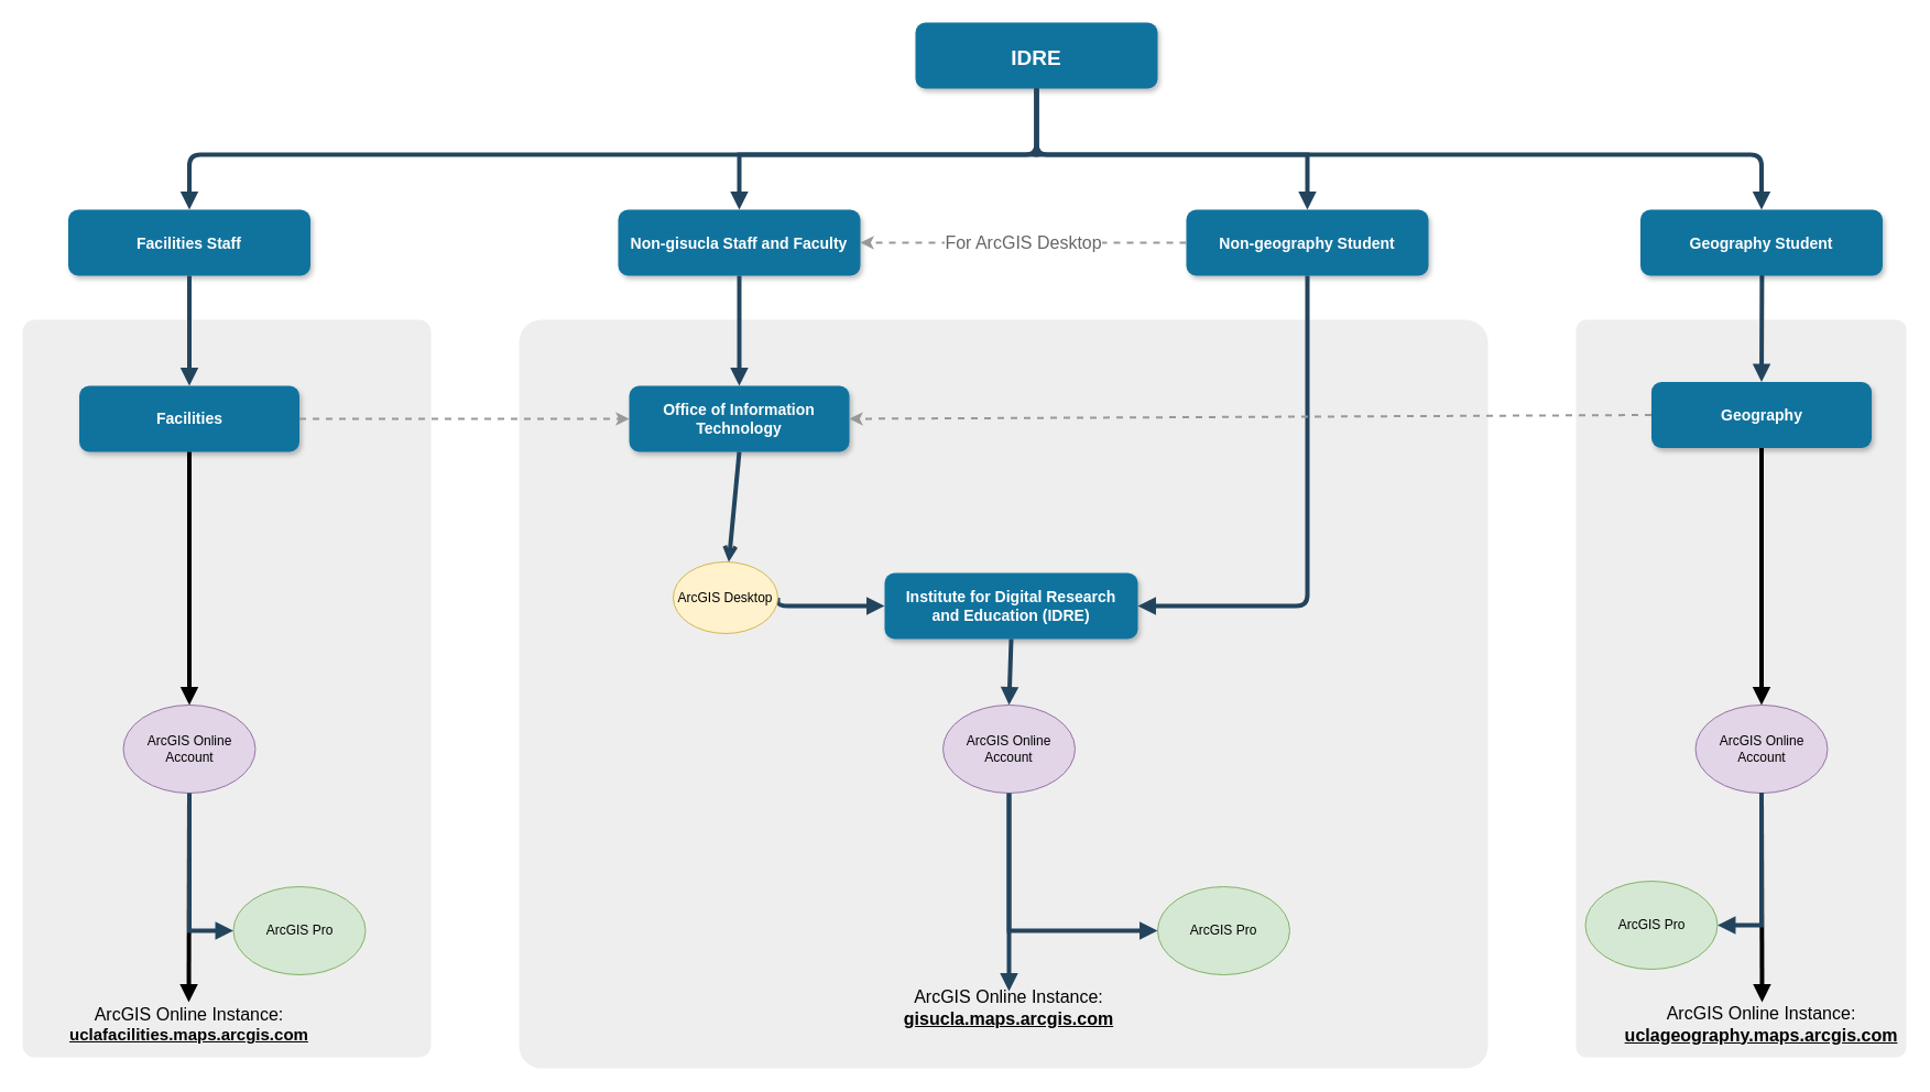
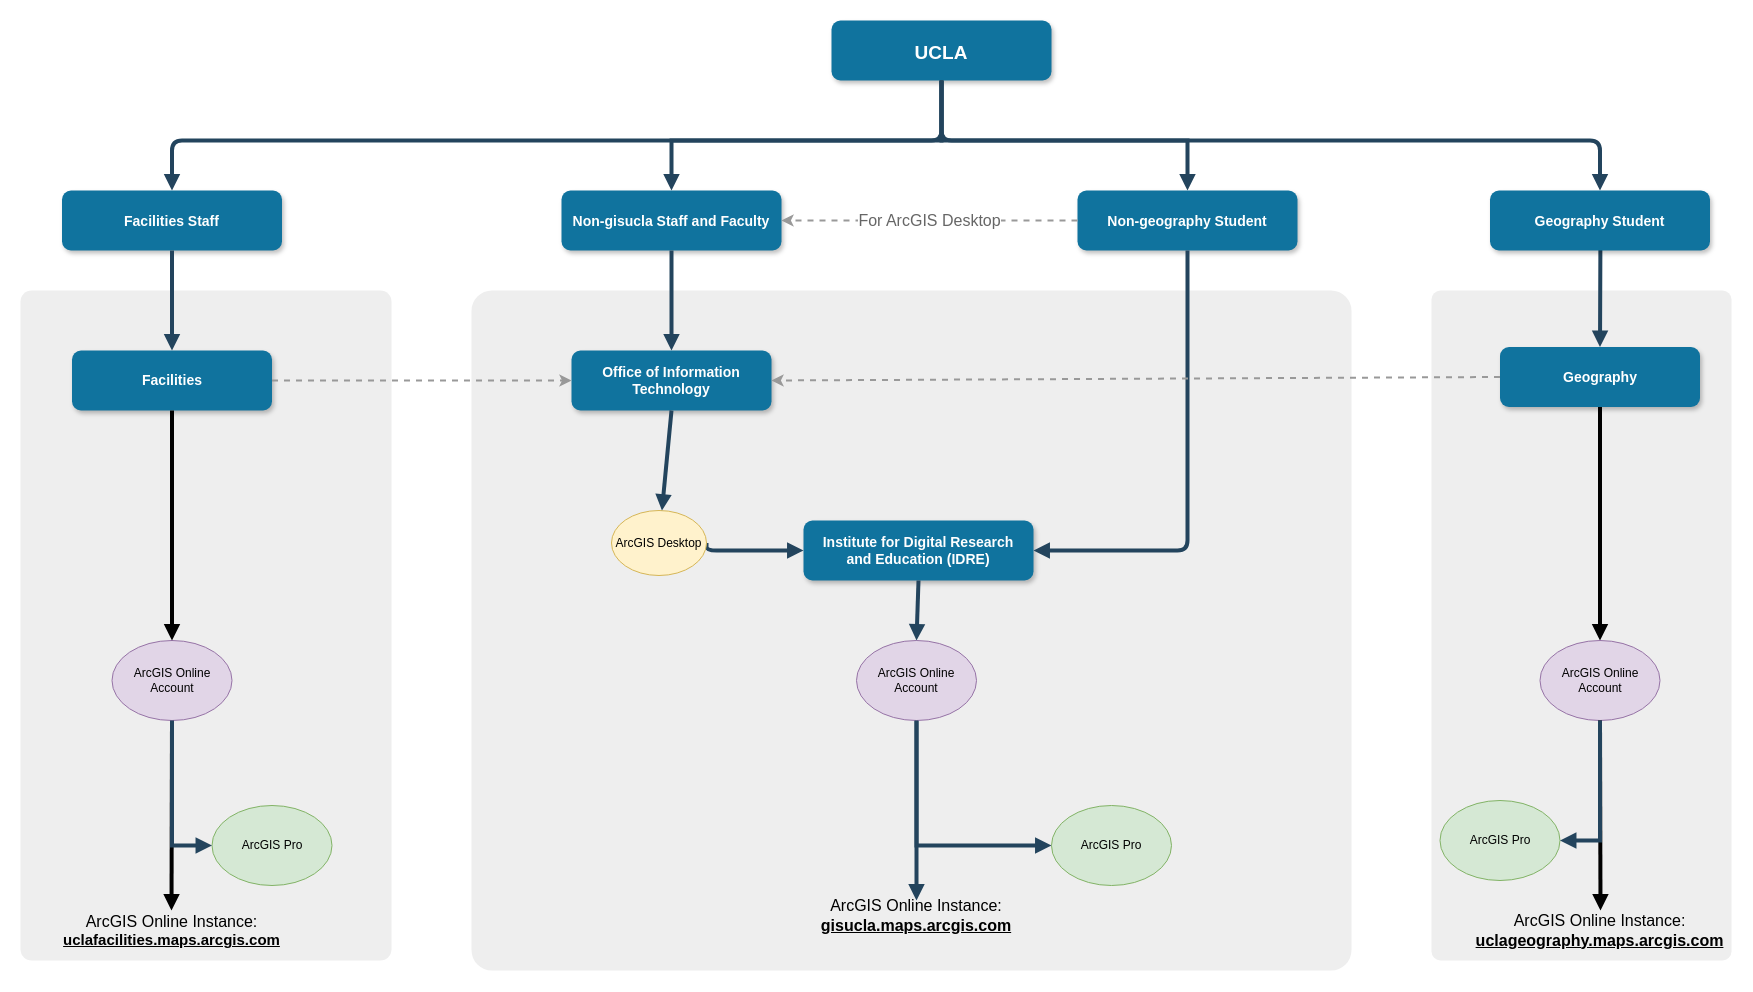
  <mxCell id="0" />
  <mxCell id="1" parent="0" />
  <mxCell id="2" value="" style="rounded=1;whiteSpace=wrap;html=1;shadow=0;align=center;fillColor=#eeeeee;strokeColor=none;connectable=0;allowArrows=0;arcSize=3;editable=1;movable=1;resizable=1;" vertex="1" parent="1"><mxGeometry x="471" y="290" width="880" height="680" as="geometry" /></mxCell>
  <mxCell id="3" value="" style="rounded=1;whiteSpace=wrap;html=1;shadow=0;align=center;fillColor=#eeeeee;strokeColor=none;connectable=0;allowArrows=0;arcSize=3;" vertex="1" parent="1"><mxGeometry x="1431" y="290" width="300" height="670" as="geometry" /></mxCell>
  <mxCell id="4" value="" style="rounded=1;whiteSpace=wrap;html=1;shadow=0;align=center;fillColor=#eeeeee;strokeColor=none;connectable=0;allowArrows=0;arcSize=3;" vertex="1" parent="1"><mxGeometry x="20" y="290" width="371" height="670" as="geometry" /></mxCell>
  <mxCell id="5" value="Non-gisucla Staff and Faculty" style="rounded=1;fillColor=#10739E;strokeColor=none;shadow=1;gradientColor=none;fontStyle=1;fontColor=#FFFFFF;fontSize=14;" parent="1" vertex="1"><mxGeometry x="561" y="190" width="220" height="60" as="geometry" /></mxCell>
  <mxCell id="6" value="Institute for Digital Research&#10;and Education (IDRE)" style="rounded=1;fillColor=#10739E;strokeColor=none;shadow=1;gradientColor=none;fontStyle=1;fontColor=#FFFFFF;fontSize=14;align=center;whiteSpace=wrap;" parent="1" vertex="1"><mxGeometry x="803" y="520" width="230" height="60" as="geometry" /></mxCell>
  <mxCell id="7" value="Geography" style="rounded=1;fillColor=#10739E;strokeColor=none;shadow=1;gradientColor=none;fontStyle=1;fontColor=#FFFFFF;fontSize=14;whiteSpace=wrap;" parent="1" vertex="1"><mxGeometry x="1499.5" y="346.5" width="200" height="60" as="geometry" /></mxCell>
  <mxCell id="8" value="" style="edgeStyle=elbowEdgeStyle;elbow=vertical;strokeWidth=4;endArrow=block;endFill=1;fontStyle=1;strokeColor=#23445D;fontSize=16;rounded=1;" parent="1" target="7" edge="1"><mxGeometry x="151" y="160" width="100" height="100" as="geometry"><mxPoint x="1600" y="230" as="sourcePoint" /><mxPoint x="278.5" y="135.5" as="targetPoint" /><Array as="points"><mxPoint x="1451" y="220" /></Array><mxPoint x="23" y="-73" as="offset" /></mxGeometry></mxCell>
  <mxCell id="9" value="&lt;font style=&quot;font-size: 16px&quot;&gt;ArcGIS Online Instance:&lt;br&gt;&lt;font style=&quot;font-size: 16px&quot;&gt;&lt;u&gt;&lt;b&gt;gisucla.maps.arcgis.com&lt;/b&gt;&lt;/u&gt;&lt;/font&gt;&lt;/font&gt;" style="text;html=1;strokeColor=none;fillColor=none;align=center;verticalAlign=middle;whiteSpace=wrap;rounded=0;shadow=0;" vertex="1" parent="1"><mxGeometry x="781" y="905" width="270" height="20" as="geometry" /></mxCell>
  <mxCell id="10" value="" style="edgeStyle=elbowEdgeStyle;elbow=vertical;strokeWidth=4;endArrow=block;endFill=1;fontStyle=1;strokeColor=#23445D;entryX=0.5;entryY=0;entryDx=0;entryDy=0;fontSize=16;rounded=1;exitX=0.5;exitY=1;exitDx=0;exitDy=0;" edge="1" parent="1" source="26" target="42"><mxGeometry x="151" y="160" width="100" height="100" as="geometry"><mxPoint x="561" y="190" as="sourcePoint" /><mxPoint x="316.5" y="240" as="targetPoint" /><Array as="points"><mxPoint x="340" y="140" /></Array><mxPoint x="5" y="-80" as="offset" /></mxGeometry></mxCell>
  <mxCell id="11" value="Facilities" style="rounded=1;fillColor=#10739E;strokeColor=none;shadow=1;gradientColor=none;fontStyle=1;fontColor=#FFFFFF;fontSize=14;whiteSpace=wrap;" vertex="1" parent="1"><mxGeometry x="71.5" y="350" width="200" height="60" as="geometry" /></mxCell>
  <mxCell id="12" value="" style="endArrow=block;html=1;exitX=0.5;exitY=1;exitDx=0;exitDy=0;fontStyle=1;strokeWidth=4;endFill=1;comic=0;" edge="1" parent="1" source="22"><mxGeometry width="50" height="50" relative="1" as="geometry"><mxPoint x="171.5" y="835" as="sourcePoint" /><mxPoint x="171" y="910" as="targetPoint" /></mxGeometry></mxCell>
  <mxCell id="13" value="&lt;div style=&quot;font-size: 16px&quot;&gt;&lt;font style=&quot;font-size: 16px&quot;&gt;ArcGIS Online Instance:&lt;/font&gt;&lt;/div&gt;&lt;div style=&quot;font-size: 15px&quot;&gt;&lt;font style=&quot;font-size: 15px&quot;&gt;&lt;u&gt;&lt;b&gt;uclafacilities.maps.arcgis.com&lt;/b&gt;&lt;/u&gt;&lt;br&gt;&lt;/font&gt;&lt;/div&gt;" style="text;html=1;strokeColor=none;fillColor=none;align=center;verticalAlign=middle;whiteSpace=wrap;rounded=0;shadow=0;" vertex="1" parent="1"><mxGeometry x="99" y="920" width="145" height="20" as="geometry" /></mxCell>
  <mxCell id="14" value="" style="endArrow=block;html=1;fontStyle=1;strokeWidth=4;endFill=1;comic=0;exitX=0.5;exitY=1;exitDx=0;exitDy=0;entryX=0.5;entryY=0;entryDx=0;entryDy=0;fontSize=14;" edge="1" parent="1" source="7" target="24"><mxGeometry width="50" height="50" relative="1" as="geometry"><mxPoint x="1599" y="510" as="sourcePoint" /><mxPoint x="1599" y="660.5" as="targetPoint" /></mxGeometry></mxCell>
  <mxCell id="15" value="&lt;div style=&quot;font-size: 16px&quot;&gt;&lt;font style=&quot;font-size: 16px&quot;&gt;ArcGIS Online Instance:&lt;/font&gt;&lt;/div&gt;&lt;div style=&quot;font-size: 16px&quot;&gt;&lt;font style=&quot;font-size: 16px&quot;&gt;&lt;u&gt;&lt;b&gt;uclageography.maps.arcgis.com&lt;/b&gt;&lt;/u&gt;&lt;br&gt;&lt;/font&gt;&lt;/div&gt;" style="text;html=1;strokeColor=none;fillColor=none;align=center;verticalAlign=middle;whiteSpace=wrap;rounded=0;" vertex="1" parent="1"><mxGeometry x="1527" y="920" width="145" height="20" as="geometry" /></mxCell>
  <mxCell id="16" value="Office of Information Technology" style="rounded=1;fillColor=#10739E;strokeColor=none;shadow=1;gradientColor=none;fontStyle=1;fontColor=#FFFFFF;fontSize=14;verticalAlign=middle;whiteSpace=wrap;" parent="1" vertex="1"><mxGeometry x="571" y="350" width="200" height="60" as="geometry" /></mxCell>
  <mxCell id="17" value="ArcGIS Pro" style="ellipse;whiteSpace=wrap;html=1;rounded=0;shadow=0;align=center;fillColor=#d5e8d4;strokeColor=#82b366;" vertex="1" parent="1"><mxGeometry x="1051" y="805" width="120" height="80" as="geometry" /></mxCell>
  <mxCell id="18" value="" style="edgeStyle=elbowEdgeStyle;elbow=vertical;strokeWidth=4;endArrow=block;endFill=1;fontStyle=1;strokeColor=#23445D;exitX=0.5;exitY=1;exitDx=0;exitDy=0;entryX=0;entryY=0.5;entryDx=0;entryDy=0;rounded=0;" edge="1" parent="1" source="21" target="17"><mxGeometry x="222" y="512" width="100" height="100" as="geometry"><mxPoint x="927.643" y="714.929" as="sourcePoint" /><mxPoint x="1051" y="810" as="targetPoint" /><Array as="points"><mxPoint x="1031" y="845" /><mxPoint x="1117.5" y="944.5" /></Array><mxPoint x="2" y="-8" as="offset" /></mxGeometry></mxCell>
  <mxCell id="19" value="" style="edgeStyle=elbowEdgeStyle;elbow=vertical;strokeWidth=4;endArrow=block;endFill=1;fontStyle=1;strokeColor=#23445D;exitX=1;exitY=0.5;exitDx=0;exitDy=0;entryX=0;entryY=0.5;entryDx=0;entryDy=0;" edge="1" parent="1" source="20" target="6"><mxGeometry x="-189" y="317.5" width="100" height="100" as="geometry"><mxPoint x="566.618" y="649.941" as="sourcePoint" /><mxPoint x="806.618" y="649.941" as="targetPoint" /><Array as="points"><mxPoint x="771" y="550" /></Array><mxPoint x="2" y="-8" as="offset" /></mxGeometry></mxCell>
  <mxCell id="20" value="ArcGIS Desktop" style="ellipse;whiteSpace=wrap;html=1;rounded=0;shadow=0;align=center;fillColor=#fff2cc;strokeColor=#d6b656;" vertex="1" parent="1"><mxGeometry x="611" y="510" width="95" height="65" as="geometry" /></mxCell>
  <mxCell id="21" value="&lt;div&gt;ArcGIS Online&lt;/div&gt;&lt;div&gt;Account&lt;br&gt;&lt;/div&gt;" style="ellipse;whiteSpace=wrap;html=1;rounded=0;shadow=0;align=center;fillColor=#e1d5e7;strokeColor=#9673a6;" vertex="1" parent="1"><mxGeometry x="856" y="640" width="120" height="80" as="geometry" /></mxCell>
  <mxCell id="22" value="&lt;div&gt;ArcGIS Online&lt;/div&gt;&lt;div&gt;Account&lt;br&gt;&lt;/div&gt;" style="ellipse;whiteSpace=wrap;html=1;rounded=0;shadow=0;align=center;fillColor=#e1d5e7;strokeColor=#9673a6;" vertex="1" parent="1"><mxGeometry x="111.5" y="640" width="120" height="80" as="geometry" /></mxCell>
  <mxCell id="23" value="" style="endArrow=block;html=1;exitX=0.5;exitY=1;exitDx=0;exitDy=0;fontStyle=1;strokeWidth=4;endFill=1;comic=0;fontSize=14;" edge="1" parent="1" source="11" target="22"><mxGeometry width="50" height="50" relative="1" as="geometry"><mxPoint x="171.5" y="410" as="sourcePoint" /><mxPoint x="171" y="685" as="targetPoint" /></mxGeometry></mxCell>
  <mxCell id="24" value="&lt;div&gt;ArcGIS Online&lt;/div&gt;&lt;div&gt;Account&lt;br&gt;&lt;/div&gt;" style="ellipse;whiteSpace=wrap;html=1;rounded=0;shadow=0;align=center;fillColor=#e1d5e7;strokeColor=#9673a6;" vertex="1" parent="1"><mxGeometry x="1539.5" y="640" width="120" height="80" as="geometry" /></mxCell>
  <mxCell id="25" value="" style="endArrow=block;html=1;labelBackgroundColor=#ffffff;fontSize=11;exitX=0.5;exitY=1;exitDx=0;exitDy=0;fontStyle=1;strokeWidth=4;endFill=1;" edge="1" parent="1" source="24"><mxGeometry width="50" height="50" relative="1" as="geometry"><mxPoint x="741" y="1110" as="sourcePoint" /><mxPoint x="1600" y="910" as="targetPoint" /></mxGeometry></mxCell>
- <mxCell id="26" value="IDRE" style="rounded=1;fillColor=#10739E;strokeColor=none;shadow=1;gradientColor=none;fontStyle=1;fontColor=#FFFFFF;fontSize=19;" vertex="1" parent="1"><mxGeometry x="831" y="20" width="220" height="60" as="geometry" /></mxCell>
+ <mxCell id="26" value="UCLA" style="rounded=1;fillColor=#10739E;strokeColor=none;shadow=1;gradientColor=none;fontStyle=1;fontColor=#FFFFFF;fontSize=19;" vertex="1" parent="1"><mxGeometry x="831" y="20" width="220" height="60" as="geometry" /></mxCell>
  <mxCell id="27" value="Non-geography Student" style="rounded=1;fillColor=#10739E;strokeColor=none;shadow=1;gradientColor=none;fontStyle=1;fontColor=#FFFFFF;fontSize=14;" vertex="1" parent="1"><mxGeometry x="1077" y="190" width="220" height="60" as="geometry" /></mxCell>
  <mxCell id="28" value="" style="edgeStyle=elbowEdgeStyle;elbow=vertical;strokeWidth=4;endArrow=block;endFill=1;fontStyle=1;strokeColor=#23445D;fontSize=12;rounded=0;exitX=0.5;exitY=1;exitDx=0;exitDy=0;entryX=0.5;entryY=0;entryDx=0;entryDy=0;" edge="1" parent="1" source="26" target="27"><mxGeometry x="161" y="170" width="100" height="100" as="geometry"><mxPoint x="681" y="230" as="sourcePoint" /><mxPoint x="1609.5" y="345.5" as="targetPoint" /><Array as="points"><mxPoint x="1071" y="140" /></Array><mxPoint x="18" y="-37" as="offset" /></mxGeometry></mxCell>
  <mxCell id="29" value="" style="edgeStyle=elbowEdgeStyle;elbow=vertical;strokeWidth=4;endArrow=block;endFill=1;fontStyle=1;strokeColor=#23445D;fontSize=12;rounded=0;exitX=0.5;exitY=1;exitDx=0;exitDy=0;entryX=0.5;entryY=0;entryDx=0;entryDy=0;" edge="1" parent="1" source="26" target="5"><mxGeometry x="171" y="180" width="100" height="100" as="geometry"><mxPoint x="947" y="120" as="sourcePoint" /><mxPoint x="1197" y="170" as="targetPoint" /><Array as="points"><mxPoint x="937" y="140" /></Array><mxPoint x="18" y="-37" as="offset" /></mxGeometry></mxCell>
  <mxCell id="30" value="" style="edgeStyle=elbowEdgeStyle;elbow=vertical;strokeWidth=4;endArrow=block;endFill=1;fontStyle=1;strokeColor=#23445D;fontSize=12;rounded=1;exitX=0.5;exitY=1;exitDx=0;exitDy=0;entryX=1;entryY=0.5;entryDx=0;entryDy=0;" edge="1" parent="1" source="27" target="6"><mxGeometry x="171" y="180" width="100" height="100" as="geometry"><mxPoint x="946" y="120" as="sourcePoint" /><mxPoint x="1131" y="570" as="targetPoint" /><Array as="points"><mxPoint x="1111" y="550" /><mxPoint x="1121" y="650" /></Array><mxPoint x="18" y="-37" as="offset" /></mxGeometry></mxCell>
  <mxCell id="31" value="ArcGIS Pro" style="ellipse;whiteSpace=wrap;html=1;rounded=0;shadow=0;align=center;fillColor=#d5e8d4;strokeColor=#82b366;" vertex="1" parent="1"><mxGeometry x="211.5" y="805" width="120" height="80" as="geometry" /></mxCell>
  <mxCell id="32" value="" style="edgeStyle=elbowEdgeStyle;elbow=vertical;strokeWidth=4;endArrow=block;endFill=1;fontStyle=1;strokeColor=#23445D;exitX=0.5;exitY=1;exitDx=0;exitDy=0;entryX=0;entryY=0.5;entryDx=0;entryDy=0;rounded=0;" edge="1" parent="1" target="31" source="22"><mxGeometry x="232" y="522" width="100" height="100" as="geometry"><mxPoint x="988.5" y="855" as="sourcePoint" /><mxPoint x="937.643" y="924.929" as="targetPoint" /><Array as="points"><mxPoint x="171" y="845" /><mxPoint x="1127.5" y="954.5" /></Array><mxPoint x="2" y="-8" as="offset" /></mxGeometry></mxCell>
  <mxCell id="33" value="ArcGIS Pro" style="ellipse;whiteSpace=wrap;html=1;rounded=0;shadow=0;align=center;fillColor=#d5e8d4;strokeColor=#82b366;" vertex="1" parent="1"><mxGeometry x="1439.5" y="800" width="120" height="80" as="geometry" /></mxCell>
  <mxCell id="34" value="" style="edgeStyle=elbowEdgeStyle;elbow=vertical;strokeWidth=4;endArrow=block;endFill=1;fontStyle=1;strokeColor=#23445D;exitX=0.5;exitY=1;exitDx=0;exitDy=0;entryX=1;entryY=0.5;entryDx=0;entryDy=0;rounded=0;" edge="1" parent="1" source="24" target="33"><mxGeometry x="242" y="532" width="100" height="100" as="geometry"><mxPoint x="181" y="780" as="sourcePoint" /><mxPoint x="1331" y="990" as="targetPoint" /><Array as="points"><mxPoint x="1599" y="840" /><mxPoint x="1137.5" y="964.5" /></Array><mxPoint x="2" y="-8" as="offset" /></mxGeometry></mxCell>
  <mxCell id="35" value="" style="endArrow=block;html=1;labelBackgroundColor=#ffffff;fontSize=11;entryX=0.5;entryY=0;entryDx=0;entryDy=0;exitX=0.5;exitY=1;exitDx=0;exitDy=0;fontStyle=1;strokeColor=#23445D;strokeWidth=4;endFill=1;" edge="1" parent="1" source="5" target="16"><mxGeometry width="50" height="50" relative="1" as="geometry"><mxPoint x="61" y="1130" as="sourcePoint" /><mxPoint x="111" y="1080" as="targetPoint" /></mxGeometry></mxCell>
  <mxCell id="36" value="" style="endArrow=classic;html=1;dashed=1;labelBackgroundColor=#F8CECC;strokeColor=#999999;fontSize=16;entryX=0;entryY=0.5;entryDx=0;entryDy=0;exitX=1;exitY=0.5;exitDx=0;exitDy=0;strokeWidth=2;" edge="1" parent="1" source="11" target="16"><mxGeometry width="50" height="50" relative="1" as="geometry"><mxPoint x="21" y="1130" as="sourcePoint" /><mxPoint x="71" y="1080" as="targetPoint" /></mxGeometry></mxCell>
  <mxCell id="37" value="" style="endArrow=classic;html=1;dashed=1;labelBackgroundColor=#F8CECC;strokeColor=#999999;fontSize=16;entryX=1;entryY=0.5;entryDx=0;entryDy=0;exitX=0;exitY=0.5;exitDx=0;exitDy=0;strokeWidth=2;" edge="1" parent="1" source="7" target="16"><mxGeometry width="50" height="50" relative="1" as="geometry"><mxPoint x="281.5" y="390" as="sourcePoint" /><mxPoint x="581" y="390" as="targetPoint" /></mxGeometry></mxCell>
  <mxCell id="38" value="" style="endArrow=block;html=1;labelBackgroundColor=#ffffff;strokeColor=#23445D;fontSize=11;entryX=0.5;entryY=0;entryDx=0;entryDy=0;exitX=0.5;exitY=1;exitDx=0;exitDy=0;rounded=1;fontStyle=1;strokeWidth=4;endFill=1;" edge="1" parent="1" source="6" target="21"><mxGeometry width="50" height="50" relative="1" as="geometry"><mxPoint x="361" y="1100" as="sourcePoint" /><mxPoint x="411" y="1050" as="targetPoint" /></mxGeometry></mxCell>
  <mxCell id="39" value="" style="endArrow=block;html=1;labelBackgroundColor=#ffffff;strokeColor=#23445D;fontSize=11;exitX=0.5;exitY=1;exitDx=0;exitDy=0;fontStyle=1;strokeWidth=4;endFill=1;" edge="1" parent="1" source="21"><mxGeometry width="50" height="50" relative="1" as="geometry"><mxPoint x="911" y="770" as="sourcePoint" /><mxPoint x="916" y="900" as="targetPoint" /></mxGeometry></mxCell>
  <mxCell id="40" value="For ArcGIS Desktop" style="endArrow=classic;html=1;dashed=1;labelBackgroundColor=#FFFFFF;strokeColor=#999999;fontSize=16;entryX=1;entryY=0.5;entryDx=0;entryDy=0;exitX=0;exitY=0.5;exitDx=0;exitDy=0;strokeWidth=2;fontColor=#666666;" edge="1" parent="1" source="27" target="5"><mxGeometry width="50" height="50" relative="1" as="geometry"><mxPoint x="1509.5" y="386.5" as="sourcePoint" /><mxPoint x="781" y="390" as="targetPoint" /></mxGeometry></mxCell>
- <mxCell id="41" value="" style="endArrow=open;html=1;labelBackgroundColor=#ffffff;strokeColor=#23445D;fontSize=11;fontStyle=1;strokeWidth=4;endFill=1;exitX=0.5;exitY=1;exitDx=0;exitDy=0;" edge="1" parent="1" source="16" target="20"><mxGeometry width="50" height="50" relative="1" as="geometry"><mxPoint x="531" y="1040" as="sourcePoint" /><mxPoint x="581" y="990" as="targetPoint" /></mxGeometry></mxCell>
+ <mxCell id="41" value="" style="endArrow=block;html=1;labelBackgroundColor=#ffffff;strokeColor=#23445D;fontSize=11;fontStyle=1;strokeWidth=4;endFill=1;exitX=0.5;exitY=1;exitDx=0;exitDy=0;" edge="1" parent="1" source="16" target="20"><mxGeometry width="50" height="50" relative="1" as="geometry"><mxPoint x="531" y="1040" as="sourcePoint" /><mxPoint x="581" y="990" as="targetPoint" /></mxGeometry></mxCell>
  <mxCell id="42" value="Facilities Staff" style="rounded=1;fillColor=#10739E;strokeColor=none;shadow=1;gradientColor=none;fontStyle=1;fontColor=#FFFFFF;fontSize=14;" vertex="1" parent="1"><mxGeometry x="61.5" y="190" width="220" height="60" as="geometry" /></mxCell>
  <mxCell id="43" value="" style="edgeStyle=elbowEdgeStyle;elbow=vertical;strokeWidth=4;endArrow=block;endFill=1;fontStyle=1;strokeColor=#23445D;fontSize=16;rounded=1;exitX=0.5;exitY=1;exitDx=0;exitDy=0;entryX=0.5;entryY=0;entryDx=0;entryDy=0;" edge="1" parent="1" source="26" target="44"><mxGeometry x="223.5" y="20" width="100" height="100" as="geometry"><mxPoint x="1370" y="80" as="sourcePoint" /><mxPoint x="1672" y="206.5" as="targetPoint" /><Array as="points"><mxPoint x="1270" y="140" /></Array><mxPoint x="23" y="-73" as="offset" /></mxGeometry></mxCell>
  <mxCell id="44" value="Geography Student " style="rounded=1;fillColor=#10739E;strokeColor=none;shadow=1;gradientColor=none;fontStyle=1;fontColor=#FFFFFF;fontSize=14;" vertex="1" parent="1"><mxGeometry x="1489.5" y="190" width="220" height="60" as="geometry" /></mxCell>
  <mxCell id="45" value="" style="edgeStyle=elbowEdgeStyle;elbow=vertical;strokeWidth=4;endArrow=block;endFill=1;fontStyle=1;strokeColor=#23445D;fontSize=16;rounded=1;exitX=0.5;exitY=1;exitDx=0;exitDy=0;entryX=0.5;entryY=0;entryDx=0;entryDy=0;" edge="1" parent="1" source="42" target="11"><mxGeometry x="161" y="170" width="100" height="100" as="geometry"><mxPoint x="1307.5" y="230" as="sourcePoint" /><mxPoint x="1609.5" y="356.5" as="targetPoint" /><Array as="points"><mxPoint x="173" y="320" /></Array><mxPoint x="23" y="-73" as="offset" /></mxGeometry></mxCell>
